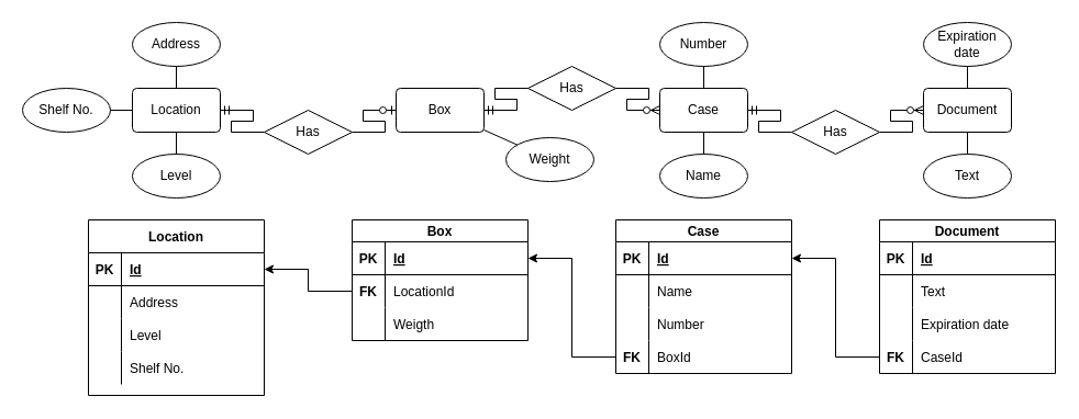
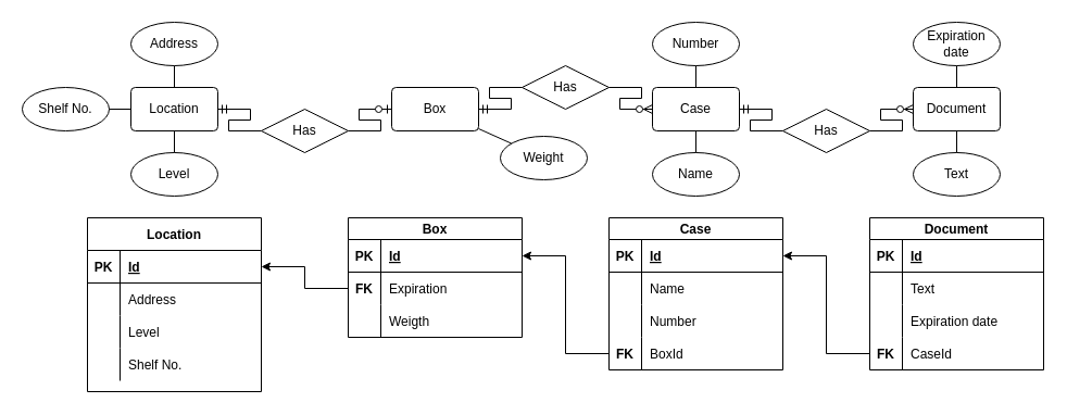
  <mxCell id="0" />
  <mxCell id="1" parent="0" />
  <mxCell id="2" value="Has" style="rhombus;whiteSpace=wrap;html=1;" parent="1" vertex="1"><mxGeometry x="480" y="60" width="80" height="40" as="geometry" /></mxCell>
  <mxCell id="3" value="Has" style="rhombus;whiteSpace=wrap;html=1;" parent="1" vertex="1"><mxGeometry x="720" y="100" width="80" height="40" as="geometry" /></mxCell>
  <mxCell id="4" value="Box" style="rounded=1;arcSize=10;whiteSpace=wrap;html=1;align=center;" parent="1" vertex="1"><mxGeometry x="360" y="80" width="80" height="40" as="geometry" /></mxCell>
  <mxCell id="5" value="Case" style="rounded=1;arcSize=10;whiteSpace=wrap;html=1;align=center;" parent="1" vertex="1"><mxGeometry x="600" y="80" width="80" height="40" as="geometry" /></mxCell>
  <mxCell id="6" value="Document" style="rounded=1;arcSize=10;whiteSpace=wrap;html=1;align=center;" parent="1" vertex="1"><mxGeometry x="840" y="80" width="80" height="40" as="geometry" /></mxCell>
  <mxCell id="7" value="" style="edgeStyle=entityRelationEdgeStyle;fontSize=12;html=1;endArrow=ERmandOne;rounded=0;exitX=0;exitY=0.5;exitDx=0;exitDy=0;" parent="1" source="2" target="4" edge="1"><mxGeometry width="100" height="100" relative="1" as="geometry"><mxPoint x="580" y="170" as="sourcePoint" /><mxPoint x="480" y="270" as="targetPoint" /></mxGeometry></mxCell>
  <mxCell id="8" value="" style="edgeStyle=entityRelationEdgeStyle;fontSize=12;html=1;endArrow=ERzeroToMany;endFill=1;rounded=0;exitX=1;exitY=0.5;exitDx=0;exitDy=0;" parent="1" source="2" target="5" edge="1"><mxGeometry width="100" height="100" relative="1" as="geometry"><mxPoint x="600" y="210" as="sourcePoint" /><mxPoint x="600" y="100" as="targetPoint" /></mxGeometry></mxCell>
  <mxCell id="9" value="" style="edgeStyle=entityRelationEdgeStyle;fontSize=12;html=1;endArrow=ERmandOne;rounded=0;entryX=1;entryY=0.5;entryDx=0;entryDy=0;exitX=0;exitY=0.5;exitDx=0;exitDy=0;" parent="1" source="3" target="5" edge="1"><mxGeometry width="100" height="100" relative="1" as="geometry"><mxPoint x="760" y="160" as="sourcePoint" /><mxPoint x="720" y="160" as="targetPoint" /></mxGeometry></mxCell>
  <mxCell id="10" value="" style="edgeStyle=entityRelationEdgeStyle;fontSize=12;html=1;endArrow=ERzeroToMany;endFill=1;rounded=0;exitX=1;exitY=0.5;exitDx=0;exitDy=0;" parent="1" source="3" target="6" edge="1"><mxGeometry width="100" height="100" relative="1" as="geometry"><mxPoint x="820" y="140" as="sourcePoint" /><mxPoint x="860" y="140" as="targetPoint" /></mxGeometry></mxCell>
  <mxCell id="11" value="Text" style="ellipse;whiteSpace=wrap;html=1;align=center;" parent="1" vertex="1"><mxGeometry x="840" y="140" width="80" height="40" as="geometry" /></mxCell>
  <mxCell id="12" value="Name" style="ellipse;whiteSpace=wrap;html=1;align=center;" parent="1" vertex="1"><mxGeometry x="600" y="140" width="80" height="40" as="geometry" /></mxCell>
  <mxCell id="13" value="Number" style="ellipse;whiteSpace=wrap;html=1;align=center;" parent="1" vertex="1"><mxGeometry x="600" y="20" width="80" height="40" as="geometry" /></mxCell>
  <mxCell id="14" value="Expiration date" style="ellipse;whiteSpace=wrap;html=1;align=center;" parent="1" vertex="1"><mxGeometry x="840" y="20" width="80" height="40" as="geometry" /></mxCell>
  <mxCell id="15" value="" style="endArrow=none;html=1;rounded=0;" parent="1" source="13" target="5" edge="1"><mxGeometry width="50" height="50" relative="1" as="geometry"><mxPoint x="580" y="220" as="sourcePoint" /><mxPoint x="630" y="170" as="targetPoint" /></mxGeometry></mxCell>
  <mxCell id="16" value="" style="endArrow=none;html=1;rounded=0;" parent="1" source="12" target="5" edge="1"><mxGeometry width="50" height="50" relative="1" as="geometry"><mxPoint x="600" y="170" as="sourcePoint" /><mxPoint x="650" y="130" as="targetPoint" /></mxGeometry></mxCell>
  <mxCell id="17" value="" style="endArrow=none;html=1;rounded=0;" parent="1" source="11" target="6" edge="1"><mxGeometry width="50" height="50" relative="1" as="geometry"><mxPoint x="760" y="250" as="sourcePoint" /><mxPoint x="810" y="210" as="targetPoint" /></mxGeometry></mxCell>
  <mxCell id="18" value="" style="endArrow=none;html=1;rounded=0;" parent="1" source="14" target="6" edge="1"><mxGeometry width="50" height="50" relative="1" as="geometry"><mxPoint x="920" y="50" as="sourcePoint" /><mxPoint x="900" y="230" as="targetPoint" /></mxGeometry></mxCell>
  <mxCell id="19" value="Weight" style="ellipse;whiteSpace=wrap;html=1;align=center;" parent="1" vertex="1"><mxGeometry x="460" y="125" width="80" height="40" as="geometry" /></mxCell>
  <mxCell id="20" value="" style="endArrow=none;html=1;rounded=0;" parent="1" source="4" target="19" edge="1"><mxGeometry width="50" height="50" relative="1" as="geometry"><mxPoint x="390" y="250" as="sourcePoint" /><mxPoint x="440" y="230" as="targetPoint" /></mxGeometry></mxCell>
  <mxCell id="21" value="Box" style="shape=table;startSize=20;container=1;collapsible=1;childLayout=tableLayout;fixedRows=1;rowLines=0;fontStyle=1;align=center;resizeLast=1;" vertex="1" parent="1"><mxGeometry x="320" y="200" width="160" height="110" as="geometry" /></mxCell>
  <mxCell id="22" value="" style="shape=tableRow;horizontal=0;startSize=0;swimlaneHead=0;swimlaneBody=0;fillColor=none;collapsible=0;dropTarget=0;points=[[0,0.5],[1,0.5]];portConstraint=eastwest;top=0;left=0;right=0;bottom=1;" vertex="1" parent="21"><mxGeometry y="20" width="160" height="30" as="geometry" /></mxCell>
  <mxCell id="23" value="PK" style="shape=partialRectangle;connectable=0;fillColor=none;top=0;left=0;bottom=0;right=0;fontStyle=1;overflow=hidden;" vertex="1" parent="22"><mxGeometry width="30" height="30" as="geometry"><mxRectangle width="30" height="30" as="alternateBounds" /></mxGeometry></mxCell>
  <mxCell id="24" value="Id" style="shape=partialRectangle;connectable=0;fillColor=none;top=0;left=0;bottom=0;right=0;align=left;spacingLeft=6;fontStyle=5;overflow=hidden;" vertex="1" parent="22"><mxGeometry x="30" width="130" height="30" as="geometry"><mxRectangle width="130" height="30" as="alternateBounds" /></mxGeometry></mxCell>
  <mxCell id="25" value="" style="shape=tableRow;horizontal=0;startSize=0;swimlaneHead=0;swimlaneBody=0;fillColor=none;collapsible=0;dropTarget=0;points=[[0,0.5],[1,0.5]];portConstraint=eastwest;top=0;left=0;right=0;bottom=0;" vertex="1" parent="21"><mxGeometry y="50" width="160" height="30" as="geometry" /></mxCell>
  <mxCell id="26" value="FK" style="shape=partialRectangle;connectable=0;fillColor=none;top=0;left=0;bottom=0;right=0;editable=1;overflow=hidden;fontStyle=1" vertex="1" parent="25"><mxGeometry width="30" height="30" as="geometry"><mxRectangle width="30" height="30" as="alternateBounds" /></mxGeometry></mxCell>
- <mxCell id="27" value="LocationId    " style="shape=partialRectangle;connectable=0;fillColor=none;top=0;left=0;bottom=0;right=0;align=left;spacingLeft=6;overflow=hidden;" vertex="1" parent="25"><mxGeometry x="30" width="130" height="30" as="geometry"><mxRectangle width="130" height="30" as="alternateBounds" /></mxGeometry></mxCell>
+ <mxCell id="27" value="Expiration    " style="shape=partialRectangle;connectable=0;fillColor=none;top=0;left=0;bottom=0;right=0;align=left;spacingLeft=6;overflow=hidden;" vertex="1" parent="25"><mxGeometry x="30" width="130" height="30" as="geometry"><mxRectangle width="130" height="30" as="alternateBounds" /></mxGeometry></mxCell>
  <mxCell id="28" value="" style="shape=tableRow;horizontal=0;startSize=0;swimlaneHead=0;swimlaneBody=0;fillColor=none;collapsible=0;dropTarget=0;points=[[0,0.5],[1,0.5]];portConstraint=eastwest;top=0;left=0;right=0;bottom=0;" vertex="1" parent="21"><mxGeometry y="80" width="160" height="30" as="geometry" /></mxCell>
  <mxCell id="29" value="" style="shape=partialRectangle;connectable=0;fillColor=none;top=0;left=0;bottom=0;right=0;editable=1;overflow=hidden;" vertex="1" parent="28"><mxGeometry width="30" height="30" as="geometry"><mxRectangle width="30" height="30" as="alternateBounds" /></mxGeometry></mxCell>
  <mxCell id="30" value="Weigth" style="shape=partialRectangle;connectable=0;fillColor=none;top=0;left=0;bottom=0;right=0;align=left;spacingLeft=6;overflow=hidden;" vertex="1" parent="28"><mxGeometry x="30" width="130" height="30" as="geometry"><mxRectangle width="130" height="30" as="alternateBounds" /></mxGeometry></mxCell>
  <mxCell id="31" value="" style="shape=tableRow;horizontal=0;startSize=0;swimlaneHead=0;swimlaneBody=0;fillColor=none;collapsible=0;dropTarget=0;points=[[0,0.5],[1,0.5]];portConstraint=eastwest;top=0;left=0;right=0;bottom=0;" vertex="1" parent="1"><mxGeometry x="560" y="320" width="160" height="30" as="geometry" /></mxCell>
  <mxCell id="32" value="Case" style="shape=table;startSize=20;container=1;collapsible=1;childLayout=tableLayout;fixedRows=1;rowLines=0;fontStyle=1;align=center;resizeLast=1;" vertex="1" parent="1"><mxGeometry x="560" y="200" width="160" height="140" as="geometry" /></mxCell>
  <mxCell id="33" value="" style="shape=tableRow;horizontal=0;startSize=0;swimlaneHead=0;swimlaneBody=0;fillColor=none;collapsible=0;dropTarget=0;points=[[0,0.5],[1,0.5]];portConstraint=eastwest;top=0;left=0;right=0;bottom=1;" vertex="1" parent="32"><mxGeometry y="20" width="160" height="30" as="geometry" /></mxCell>
  <mxCell id="34" value="PK" style="shape=partialRectangle;connectable=0;fillColor=none;top=0;left=0;bottom=0;right=0;fontStyle=1;overflow=hidden;" vertex="1" parent="33"><mxGeometry width="30" height="30" as="geometry"><mxRectangle width="30" height="30" as="alternateBounds" /></mxGeometry></mxCell>
  <mxCell id="35" value="Id" style="shape=partialRectangle;connectable=0;fillColor=none;top=0;left=0;bottom=0;right=0;align=left;spacingLeft=6;fontStyle=5;overflow=hidden;" vertex="1" parent="33"><mxGeometry x="30" width="130" height="30" as="geometry"><mxRectangle width="130" height="30" as="alternateBounds" /></mxGeometry></mxCell>
  <mxCell id="36" value="" style="shape=tableRow;horizontal=0;startSize=0;swimlaneHead=0;swimlaneBody=0;fillColor=none;collapsible=0;dropTarget=0;points=[[0,0.5],[1,0.5]];portConstraint=eastwest;top=0;left=0;right=0;bottom=0;" vertex="1" parent="32"><mxGeometry y="50" width="160" height="30" as="geometry" /></mxCell>
  <mxCell id="37" value="" style="shape=partialRectangle;connectable=0;fillColor=none;top=0;left=0;bottom=0;right=0;editable=1;overflow=hidden;" vertex="1" parent="36"><mxGeometry width="30" height="30" as="geometry"><mxRectangle width="30" height="30" as="alternateBounds" /></mxGeometry></mxCell>
  <mxCell id="38" value="Name    " style="shape=partialRectangle;connectable=0;fillColor=none;top=0;left=0;bottom=0;right=0;align=left;spacingLeft=6;overflow=hidden;" vertex="1" parent="36"><mxGeometry x="30" width="130" height="30" as="geometry"><mxRectangle width="130" height="30" as="alternateBounds" /></mxGeometry></mxCell>
  <mxCell id="39" value="" style="shape=tableRow;horizontal=0;startSize=0;swimlaneHead=0;swimlaneBody=0;fillColor=none;collapsible=0;dropTarget=0;points=[[0,0.5],[1,0.5]];portConstraint=eastwest;top=0;left=0;right=0;bottom=0;" vertex="1" parent="32"><mxGeometry y="80" width="160" height="30" as="geometry" /></mxCell>
  <mxCell id="40" value="" style="shape=partialRectangle;connectable=0;fillColor=none;top=0;left=0;bottom=0;right=0;editable=1;overflow=hidden;" vertex="1" parent="39"><mxGeometry width="30" height="30" as="geometry"><mxRectangle width="30" height="30" as="alternateBounds" /></mxGeometry></mxCell>
  <mxCell id="41" value="Number" style="shape=partialRectangle;connectable=0;fillColor=none;top=0;left=0;bottom=0;right=0;align=left;spacingLeft=6;overflow=hidden;" vertex="1" parent="39"><mxGeometry x="30" width="130" height="30" as="geometry"><mxRectangle width="130" height="30" as="alternateBounds" /></mxGeometry></mxCell>
  <mxCell id="42" value="" style="shape=tableRow;horizontal=0;startSize=0;swimlaneHead=0;swimlaneBody=0;fillColor=none;collapsible=0;dropTarget=0;points=[[0,0.5],[1,0.5]];portConstraint=eastwest;top=0;left=0;right=0;bottom=0;" vertex="1" parent="32"><mxGeometry y="110" width="160" height="30" as="geometry" /></mxCell>
  <mxCell id="43" value="FK" style="shape=partialRectangle;connectable=0;fillColor=none;top=0;left=0;bottom=0;right=0;editable=1;overflow=hidden;fontStyle=1" vertex="1" parent="42"><mxGeometry width="30" height="30" as="geometry"><mxRectangle width="30" height="30" as="alternateBounds" /></mxGeometry></mxCell>
  <mxCell id="44" value="BoxId" style="shape=partialRectangle;connectable=0;fillColor=none;top=0;left=0;bottom=0;right=0;align=left;spacingLeft=6;overflow=hidden;" vertex="1" parent="42"><mxGeometry x="30" width="130" height="30" as="geometry"><mxRectangle width="130" height="30" as="alternateBounds" /></mxGeometry></mxCell>
  <mxCell id="45" value="Document" style="shape=table;startSize=20;container=1;collapsible=1;childLayout=tableLayout;fixedRows=1;rowLines=0;fontStyle=1;align=center;resizeLast=1;" vertex="1" parent="1"><mxGeometry x="800" y="200" width="160" height="140" as="geometry" /></mxCell>
  <mxCell id="46" value="" style="shape=tableRow;horizontal=0;startSize=0;swimlaneHead=0;swimlaneBody=0;fillColor=none;collapsible=0;dropTarget=0;points=[[0,0.5],[1,0.5]];portConstraint=eastwest;top=0;left=0;right=0;bottom=1;" vertex="1" parent="45"><mxGeometry y="20" width="160" height="30" as="geometry" /></mxCell>
  <mxCell id="47" value="PK" style="shape=partialRectangle;connectable=0;fillColor=none;top=0;left=0;bottom=0;right=0;fontStyle=1;overflow=hidden;" vertex="1" parent="46"><mxGeometry width="30" height="30" as="geometry"><mxRectangle width="30" height="30" as="alternateBounds" /></mxGeometry></mxCell>
  <mxCell id="48" value="Id" style="shape=partialRectangle;connectable=0;fillColor=none;top=0;left=0;bottom=0;right=0;align=left;spacingLeft=6;fontStyle=5;overflow=hidden;" vertex="1" parent="46"><mxGeometry x="30" width="130" height="30" as="geometry"><mxRectangle width="130" height="30" as="alternateBounds" /></mxGeometry></mxCell>
  <mxCell id="49" value="" style="shape=tableRow;horizontal=0;startSize=0;swimlaneHead=0;swimlaneBody=0;fillColor=none;collapsible=0;dropTarget=0;points=[[0,0.5],[1,0.5]];portConstraint=eastwest;top=0;left=0;right=0;bottom=0;" vertex="1" parent="45"><mxGeometry y="50" width="160" height="30" as="geometry" /></mxCell>
  <mxCell id="50" value="" style="shape=partialRectangle;connectable=0;fillColor=none;top=0;left=0;bottom=0;right=0;editable=1;overflow=hidden;" vertex="1" parent="49"><mxGeometry width="30" height="30" as="geometry"><mxRectangle width="30" height="30" as="alternateBounds" /></mxGeometry></mxCell>
  <mxCell id="51" value="Text" style="shape=partialRectangle;connectable=0;fillColor=none;top=0;left=0;bottom=0;right=0;align=left;spacingLeft=6;overflow=hidden;" vertex="1" parent="49"><mxGeometry x="30" width="130" height="30" as="geometry"><mxRectangle width="130" height="30" as="alternateBounds" /></mxGeometry></mxCell>
  <mxCell id="52" value="" style="shape=tableRow;horizontal=0;startSize=0;swimlaneHead=0;swimlaneBody=0;fillColor=none;collapsible=0;dropTarget=0;points=[[0,0.5],[1,0.5]];portConstraint=eastwest;top=0;left=0;right=0;bottom=0;" vertex="1" parent="45"><mxGeometry y="80" width="160" height="30" as="geometry" /></mxCell>
  <mxCell id="53" value="" style="shape=partialRectangle;connectable=0;fillColor=none;top=0;left=0;bottom=0;right=0;editable=1;overflow=hidden;" vertex="1" parent="52"><mxGeometry width="30" height="30" as="geometry"><mxRectangle width="30" height="30" as="alternateBounds" /></mxGeometry></mxCell>
  <mxCell id="54" value="Expiration date" style="shape=partialRectangle;connectable=0;fillColor=none;top=0;left=0;bottom=0;right=0;align=left;spacingLeft=6;overflow=hidden;" vertex="1" parent="52"><mxGeometry x="30" width="130" height="30" as="geometry"><mxRectangle width="130" height="30" as="alternateBounds" /></mxGeometry></mxCell>
  <mxCell id="55" value="" style="shape=tableRow;horizontal=0;startSize=0;swimlaneHead=0;swimlaneBody=0;fillColor=none;collapsible=0;dropTarget=0;points=[[0,0.5],[1,0.5]];portConstraint=eastwest;top=0;left=0;right=0;bottom=0;" vertex="1" parent="45"><mxGeometry y="110" width="160" height="30" as="geometry" /></mxCell>
  <mxCell id="56" value="FK" style="shape=partialRectangle;connectable=0;fillColor=none;top=0;left=0;bottom=0;right=0;editable=1;overflow=hidden;fontStyle=1" vertex="1" parent="55"><mxGeometry width="30" height="30" as="geometry"><mxRectangle width="30" height="30" as="alternateBounds" /></mxGeometry></mxCell>
  <mxCell id="57" value="CaseId" style="shape=partialRectangle;connectable=0;fillColor=none;top=0;left=0;bottom=0;right=0;align=left;spacingLeft=6;overflow=hidden;" vertex="1" parent="55"><mxGeometry x="30" width="130" height="30" as="geometry"><mxRectangle width="130" height="30" as="alternateBounds" /></mxGeometry></mxCell>
  <mxCell id="58" value="Location" style="rounded=1;arcSize=10;whiteSpace=wrap;html=1;align=center;" vertex="1" parent="1"><mxGeometry y="80" width="80" height="40" as="geometry" x="120" /></mxCell>
  <mxCell id="59" value="Address" style="ellipse;whiteSpace=wrap;html=1;align=center;" vertex="1" parent="1"><mxGeometry y="20" width="80" height="40" as="geometry" x="120" /></mxCell>
  <mxCell id="60" value="Shelf No." style="ellipse;whiteSpace=wrap;html=1;align=center;" vertex="1" parent="1"><mxGeometry x="20" y="80" width="80" height="40" as="geometry" /></mxCell>
  <mxCell id="61" value="Level" style="ellipse;whiteSpace=wrap;html=1;align=center;" vertex="1" parent="1"><mxGeometry y="140" width="80" height="40" as="geometry" x="120" /></mxCell>
  <mxCell id="62" value="Has" style="shape=rhombus;perimeter=rhombusPerimeter;whiteSpace=wrap;html=1;align=center;" vertex="1" parent="1"><mxGeometry x="240" y="100" width="80" height="40" as="geometry" /></mxCell>
  <mxCell id="63" value="&lt;div&gt;&lt;br&gt;&lt;/div&gt;&lt;div&gt;&lt;br&gt;&lt;/div&gt;" style="edgeStyle=entityRelationEdgeStyle;fontSize=12;html=1;endArrow=ERmandOne;rounded=0;" edge="1" parent="1" source="62" target="58"><mxGeometry x="-0.037" width="100" height="100" relative="1" as="geometry"><mxPoint x="260" y="40" as="sourcePoint" /><mxPoint x="320" y="0" as="targetPoint" /><mxPoint as="offset" /></mxGeometry></mxCell>
  <mxCell id="64" value="" style="endArrow=none;html=1;rounded=0;" edge="1" parent="1" source="58" target="60"><mxGeometry relative="1" as="geometry"><mxPoint x="30" y="190" as="sourcePoint" /><mxPoint x="80" y="140" as="targetPoint" /></mxGeometry></mxCell>
  <mxCell id="65" value="" style="endArrow=none;html=1;rounded=0;" edge="1" parent="1" source="58" target="61"><mxGeometry relative="1" as="geometry"><mxPoint x="200" y="100" as="sourcePoint" /><mxPoint x="94.393" y="95.364" as="targetPoint" /></mxGeometry></mxCell>
  <mxCell id="66" value="" style="endArrow=none;html=1;rounded=0;" edge="1" parent="1" source="58" target="59"><mxGeometry relative="1" as="geometry"><mxPoint x="-119.997" y="120" as="sourcePoint" /><mxPoint x="-78.937" y="95.364" as="targetPoint" /></mxGeometry></mxCell>
  <mxCell id="67" value="" style="edgeStyle=entityRelationEdgeStyle;fontSize=12;html=1;endArrow=ERzeroToOne;endFill=1;rounded=0;exitX=1;exitY=0.5;exitDx=0;exitDy=0;" edge="1" parent="1" source="62" target="4"><mxGeometry width="100" height="100" relative="1" as="geometry"><mxPoint x="250" y="30" as="sourcePoint" /><mxPoint x="270" y="60" as="targetPoint" /></mxGeometry></mxCell>
  <mxCell id="68" value="Location" style="shape=table;startSize=30;container=1;collapsible=1;childLayout=tableLayout;fixedRows=1;rowLines=0;fontStyle=1;align=center;resizeLast=1;" vertex="1" parent="1"><mxGeometry x="80" y="200" width="160" height="160" as="geometry" /></mxCell>
  <mxCell id="69" value="" style="shape=tableRow;horizontal=0;startSize=0;swimlaneHead=0;swimlaneBody=0;fillColor=none;collapsible=0;dropTarget=0;points=[[0,0.5],[1,0.5]];portConstraint=eastwest;top=0;left=0;right=0;bottom=1;" vertex="1" parent="68"><mxGeometry y="30" width="160" height="30" as="geometry" /></mxCell>
  <mxCell id="70" value="PK" style="shape=partialRectangle;connectable=0;fillColor=none;top=0;left=0;bottom=0;right=0;fontStyle=1;overflow=hidden;" vertex="1" parent="69"><mxGeometry width="30" height="30" as="geometry"><mxRectangle width="30" height="30" as="alternateBounds" /></mxGeometry></mxCell>
  <mxCell id="71" value="Id" style="shape=partialRectangle;connectable=0;fillColor=none;top=0;left=0;bottom=0;right=0;align=left;spacingLeft=6;fontStyle=5;overflow=hidden;" vertex="1" parent="69"><mxGeometry x="30" width="130" height="30" as="geometry"><mxRectangle width="130" height="30" as="alternateBounds" /></mxGeometry></mxCell>
  <mxCell id="72" value="" style="shape=tableRow;horizontal=0;startSize=0;swimlaneHead=0;swimlaneBody=0;fillColor=none;collapsible=0;dropTarget=0;points=[[0,0.5],[1,0.5]];portConstraint=eastwest;top=0;left=0;right=0;bottom=0;" vertex="1" parent="68"><mxGeometry y="60" width="160" height="30" as="geometry" /></mxCell>
  <mxCell id="73" value="" style="shape=partialRectangle;connectable=0;fillColor=none;top=0;left=0;bottom=0;right=0;editable=1;overflow=hidden;" vertex="1" parent="72"><mxGeometry width="30" height="30" as="geometry"><mxRectangle width="30" height="30" as="alternateBounds" /></mxGeometry></mxCell>
  <mxCell id="74" value="Address" style="shape=partialRectangle;connectable=0;fillColor=none;top=0;left=0;bottom=0;right=0;align=left;spacingLeft=6;overflow=hidden;" vertex="1" parent="72"><mxGeometry x="30" width="130" height="30" as="geometry"><mxRectangle width="130" height="30" as="alternateBounds" /></mxGeometry></mxCell>
  <mxCell id="75" value="" style="shape=tableRow;horizontal=0;startSize=0;swimlaneHead=0;swimlaneBody=0;fillColor=none;collapsible=0;dropTarget=0;points=[[0,0.5],[1,0.5]];portConstraint=eastwest;top=0;left=0;right=0;bottom=0;" vertex="1" parent="68"><mxGeometry y="90" width="160" height="30" as="geometry" /></mxCell>
  <mxCell id="76" value="" style="shape=partialRectangle;connectable=0;fillColor=none;top=0;left=0;bottom=0;right=0;editable=1;overflow=hidden;" vertex="1" parent="75"><mxGeometry width="30" height="30" as="geometry"><mxRectangle width="30" height="30" as="alternateBounds" /></mxGeometry></mxCell>
  <mxCell id="77" value="Level" style="shape=partialRectangle;connectable=0;fillColor=none;top=0;left=0;bottom=0;right=0;align=left;spacingLeft=6;overflow=hidden;" vertex="1" parent="75"><mxGeometry x="30" width="130" height="30" as="geometry"><mxRectangle width="130" height="30" as="alternateBounds" /></mxGeometry></mxCell>
  <mxCell id="78" value="" style="shape=tableRow;horizontal=0;startSize=0;swimlaneHead=0;swimlaneBody=0;fillColor=none;collapsible=0;dropTarget=0;points=[[0,0.5],[1,0.5]];portConstraint=eastwest;top=0;left=0;right=0;bottom=0;" vertex="1" parent="68"><mxGeometry y="120" width="160" height="30" as="geometry" /></mxCell>
  <mxCell id="79" value="" style="shape=partialRectangle;connectable=0;fillColor=none;top=0;left=0;bottom=0;right=0;editable=1;overflow=hidden;" vertex="1" parent="78"><mxGeometry width="30" height="30" as="geometry"><mxRectangle width="30" height="30" as="alternateBounds" /></mxGeometry></mxCell>
  <mxCell id="80" value="Shelf No." style="shape=partialRectangle;connectable=0;fillColor=none;top=0;left=0;bottom=0;right=0;align=left;spacingLeft=6;overflow=hidden;" vertex="1" parent="78"><mxGeometry x="30" width="130" height="30" as="geometry"><mxRectangle width="130" height="30" as="alternateBounds" /></mxGeometry></mxCell>
  <mxCell id="81" value="" style="endArrow=classic;html=1;rounded=0;exitX=0;exitY=0.5;exitDx=0;exitDy=0;entryX=1;entryY=0.5;entryDx=0;entryDy=0;" edge="1" parent="1" source="25" target="69"><mxGeometry width="50" height="50" relative="1" as="geometry"><mxPoint x="290" y="370" as="sourcePoint" /><mxPoint x="350" y="300" as="targetPoint" /><Array as="points"><mxPoint x="280" y="265" /><mxPoint x="280" y="245" /></Array></mxGeometry></mxCell>
  <mxCell id="82" value="" style="endArrow=classic;html=1;rounded=0;exitX=0;exitY=0.5;exitDx=0;exitDy=0;entryX=1;entryY=0.5;entryDx=0;entryDy=0;" edge="1" parent="1" source="42" target="22"><mxGeometry width="50" height="50" relative="1" as="geometry"><mxPoint x="550" y="330" as="sourcePoint" /><mxPoint x="470" y="310" as="targetPoint" /><Array as="points"><mxPoint x="520" y="325" /><mxPoint x="520" y="235" /></Array></mxGeometry></mxCell>
  <mxCell id="83" value="" style="endArrow=classic;html=1;rounded=0;entryX=1;entryY=0.5;entryDx=0;entryDy=0;exitX=0;exitY=0.5;exitDx=0;exitDy=0;" edge="1" parent="1" source="55" target="33"><mxGeometry width="50" height="50" relative="1" as="geometry"><mxPoint x="790" y="380" as="sourcePoint" /><mxPoint x="720" y="235" as="targetPoint" /><Array as="points"><mxPoint x="760" y="325" /><mxPoint x="760" y="235" /></Array></mxGeometry></mxCell>
